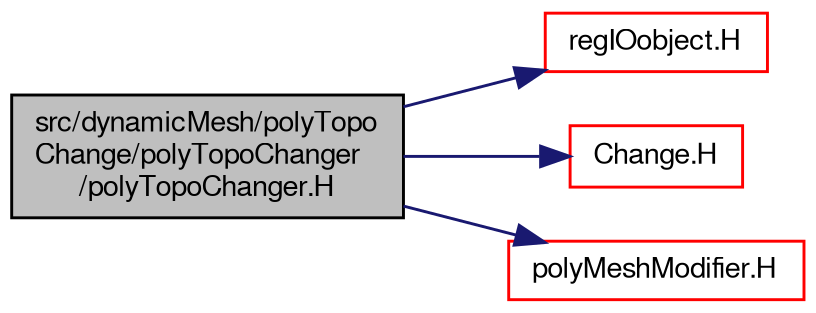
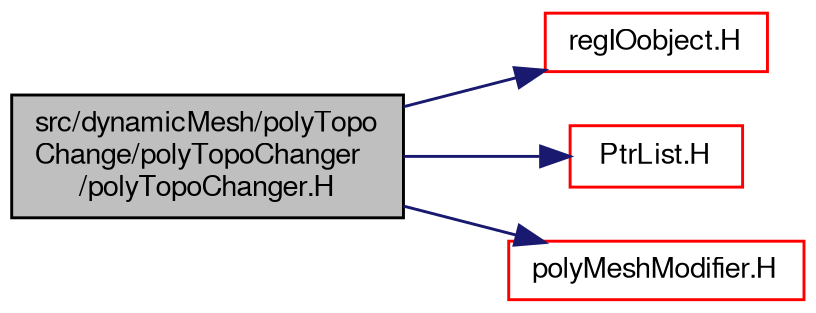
  digraph {
    rankdir=LR
    node [color=red fontname=FreeSans fontsize=10 shape=record]
    edge [color=midnightblue fontname=FreeSans fontsize=10 labelfontname=FreeSans labelfontsize=10 style=solid]
    n1 [color=black fillcolor=grey75 fontcolor=black height=0.2 label="src/dynamicMesh/polyTopo\lChange/polyTopoChanger\l/polyTopoChanger.H" style=filled width=0.4]
    n2 [height=0.2 label="regIOobject.H" width=0.4]
-   n3 [height=0.2 label="Change.H" width=0.4]
+   n3 [height=0.2 label="PtrList.H" width=0.4]
    n4 [height=0.2 label="polyMeshModifier.H" width=0.4]
    n1 -> n2
    n1 -> n3
    n1 -> n4
  }
